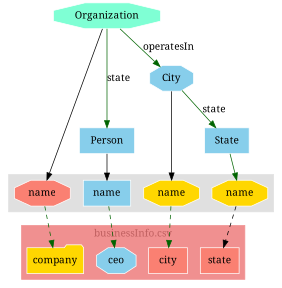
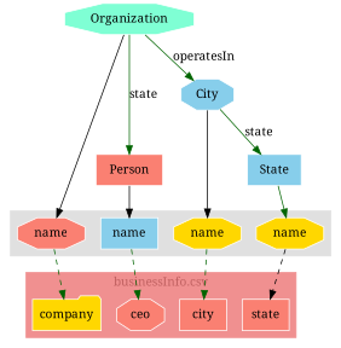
  digraph {
    fontname="Noto Serif"
    remincross=true
    splines=true
    node [color=white fillcolor=salmon fontname="Noto Serif" shape=octagon style=filled]
    edge [color=darkgreen fontname="Noto Serif"]
    n1 [height=0.5 label=state shape=box width=0.75]
    n2 [fillcolor=gold height=0.5 label=company shape=folder width=1]
    n3 [height=0.5 label=city shape=box width=0.75]
-   n4 [fillcolor=skyblue height=0.5 label=ceo width=0.75]
+   n4 [height=0.5 label=ceo width=0.75]
    n5 [fontcolor=black height=0.5 label=name width=0.92075]
    n6 [fillcolor=gold fontcolor=black height=0.5 label=name width=0.92075]
    n7 [fillcolor=gold fontcolor=black height=0.5 label=name width=0.92075]
    n8 [fillcolor=skyblue fontcolor=black height=0.5 label=name shape=box width=0.92075]
    n9 [fillcolor=aquamarine height=0.5 label=Organization width=1.6971]
-   n10 [fillcolor=skyblue height=0.5 label=Person shape=box width=1.0652]
+   n10 [height=0.5 label=Person shape=box width=1.0652]
    n11 [fillcolor=skyblue height=0.5 label=City width=0.75]
    n12 [fillcolor=skyblue height=0.5 label=State shape=box width=0.86659]
    subgraph cluster_1 {
      color="#f09090"
      fontcolor="#c06060"
      label="businessInfo.csv"
      rank=same
      style=filled
      n1
      n2
      n3
      n4
    }
    subgraph cluster_2 {
      color="#e0e0e0"
      fontcolor="#909090"
      rank=same
      style=filled
      n5
      n6
      n7
      n8
    }
    n5 -> n2 [style=dashed]
    n6 -> n3 [style=dashed]
    n7 -> n1 [color=black style=dashed]
    n8 -> n4 [style=dashed]
    n9 -> n5 [color=black]
    n9 -> n10 [label=state]
    n9 -> n11 [label=operatesIn]
    n10 -> n8 [color=black]
    n11 -> n6 [color=black]
    n11 -> n12 [label=state]
    n12 -> n7
  }
